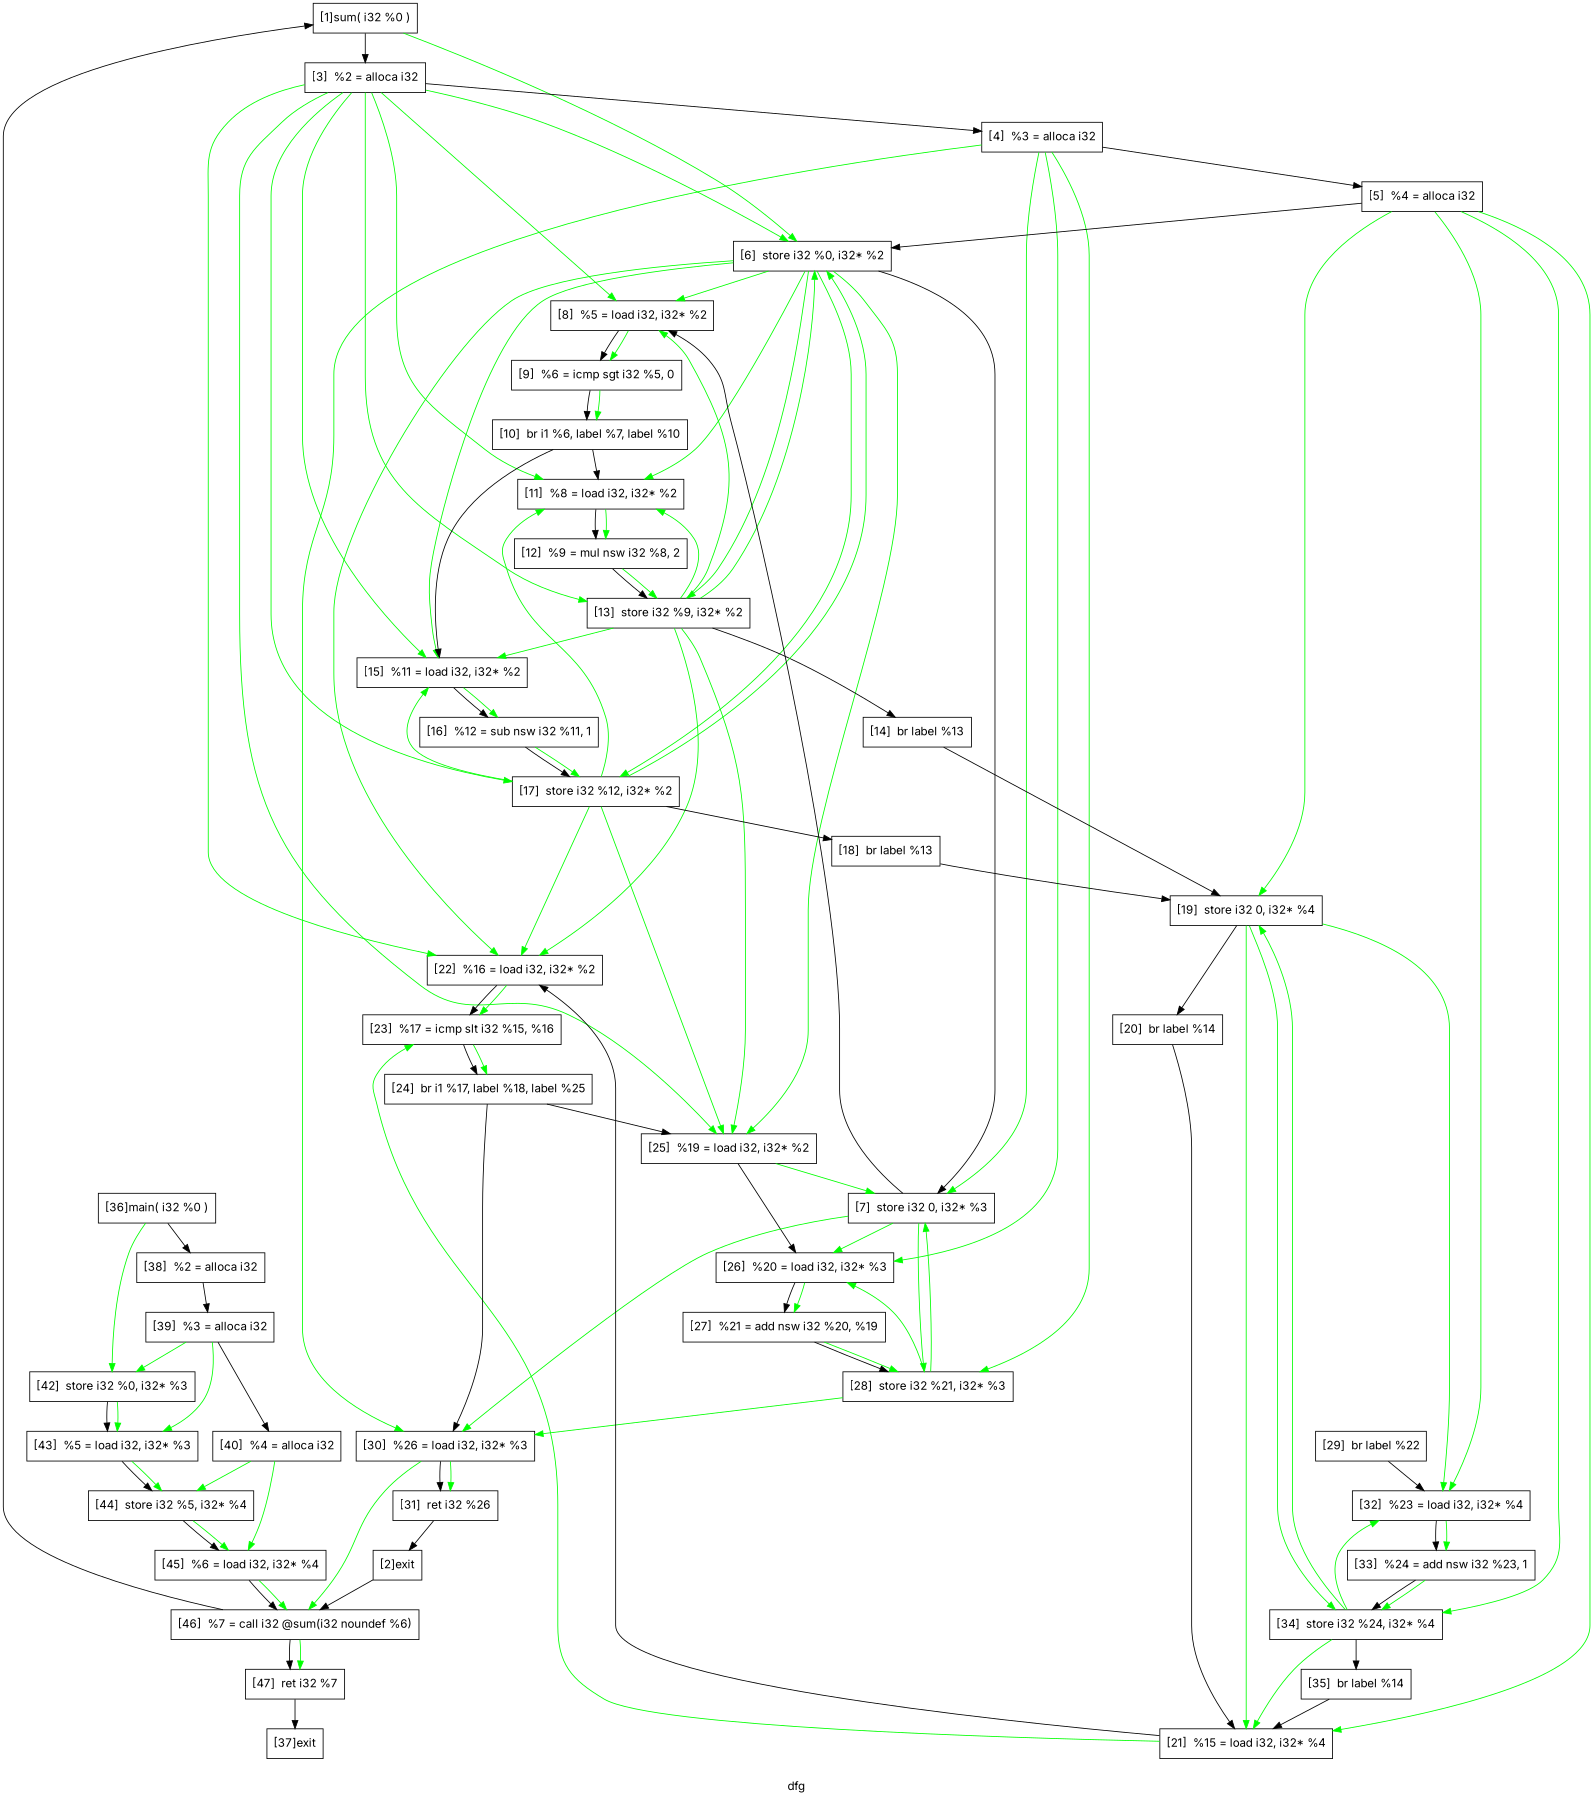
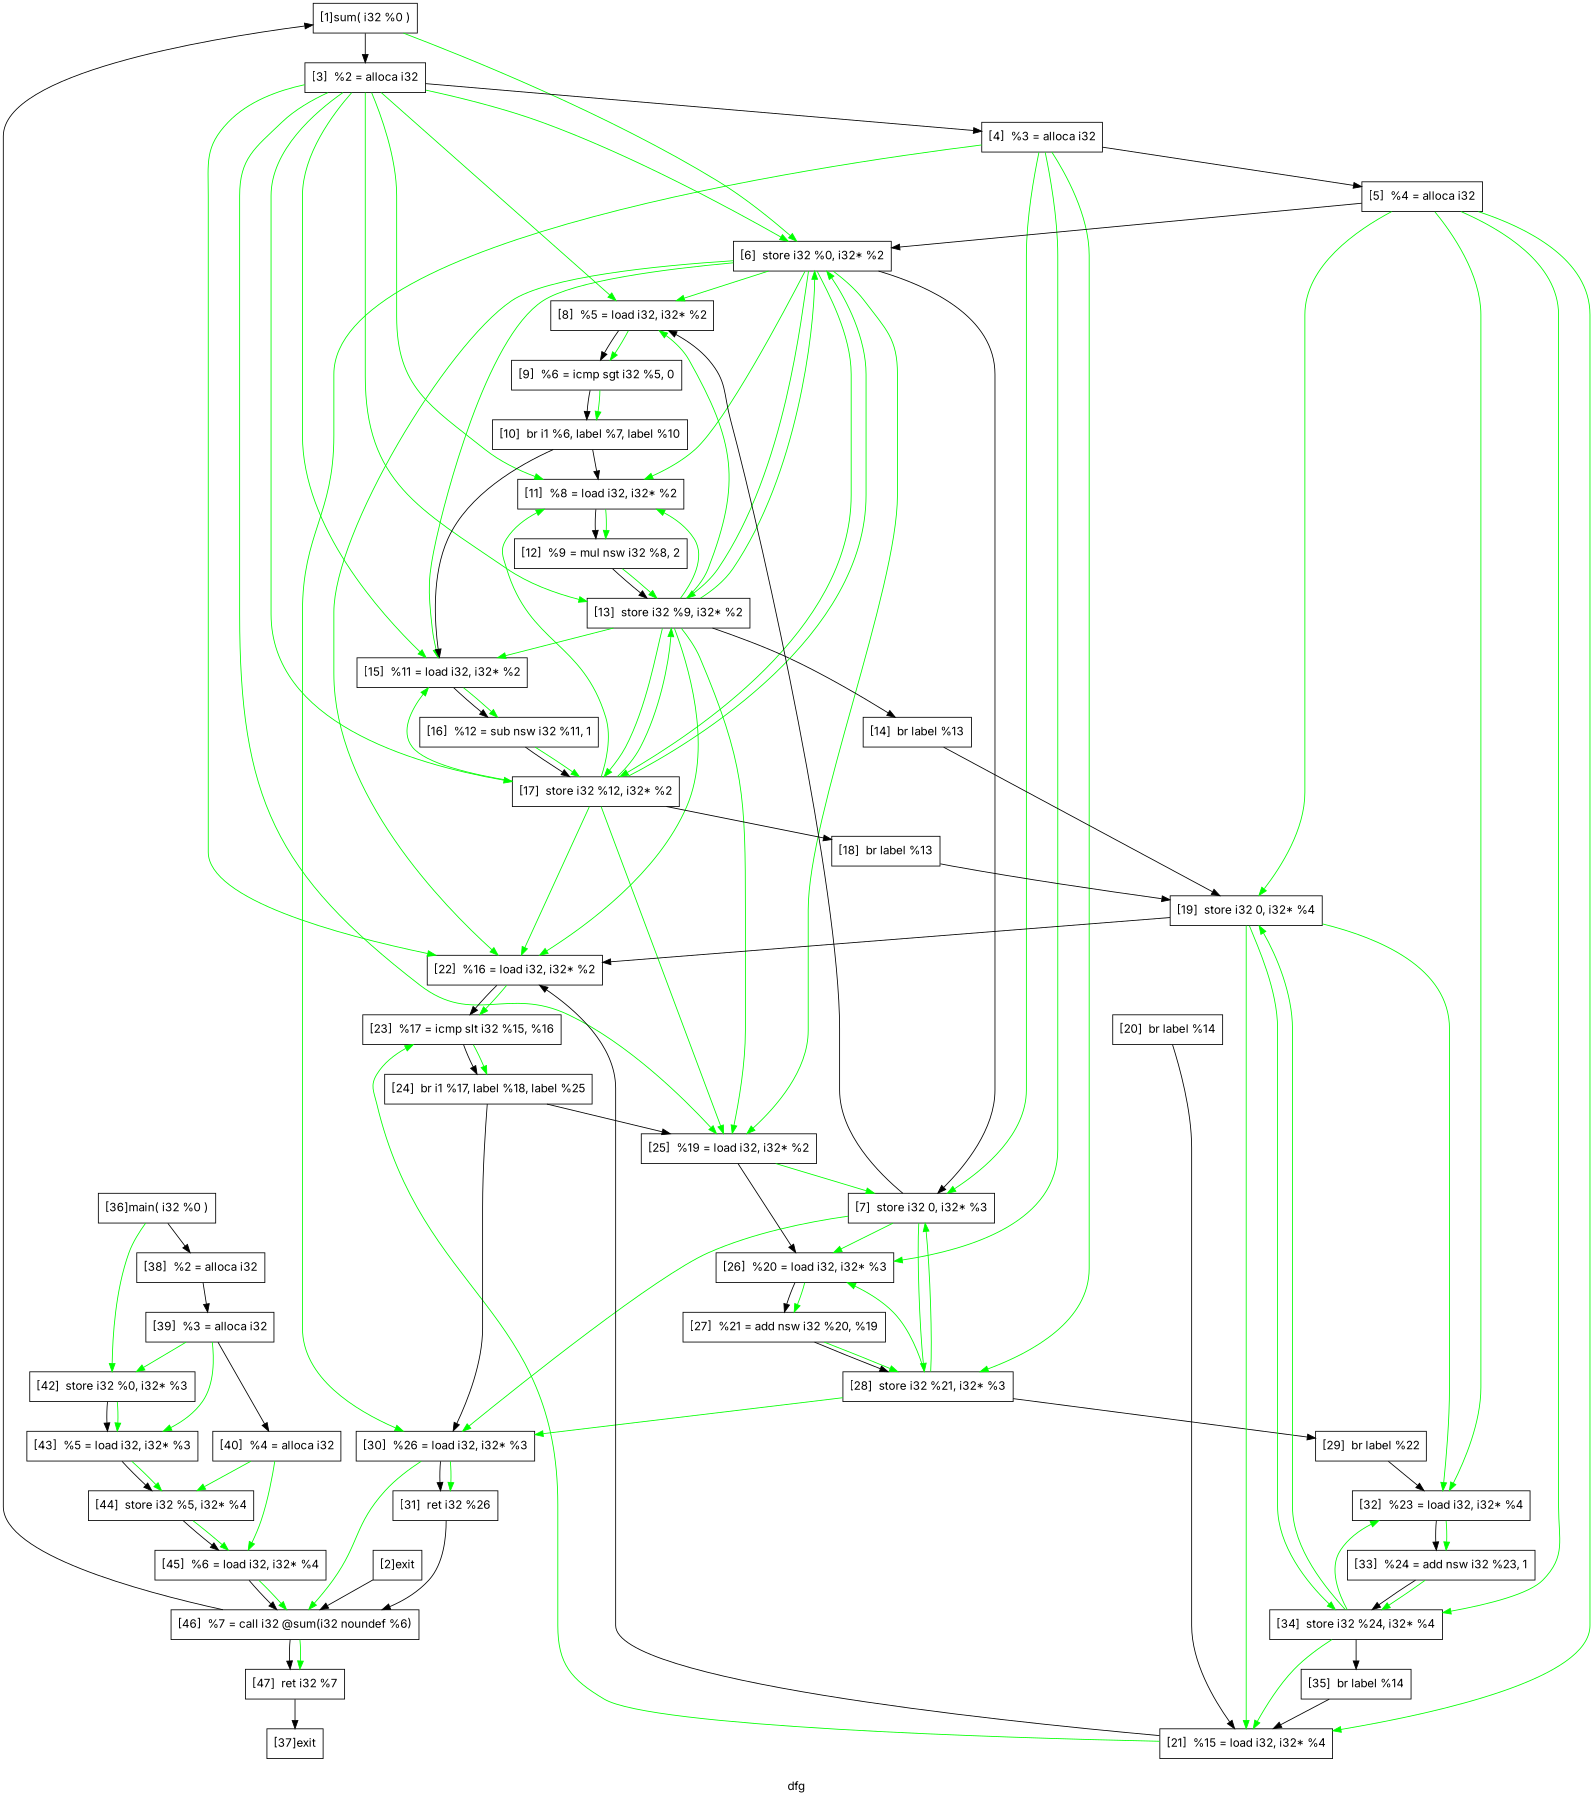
  digraph {
    fontname=Inter
    label=dfg
    node [color=black fontname=Inter shape=rectangle]
    edge [color=green fontname=Inter]
    n1 [label="[1]sum( i32 %0 )"]
    n2 [label="[3]  %2 = alloca i32"]
    n3 [label="[6]  store i32 %0, i32* %2"]
    n4 [label="[4]  %3 = alloca i32"]
    n5 [label="[8]  %5 = load i32, i32* %2"]
    n6 [label="[11]  %8 = load i32, i32* %2"]
    n7 [label="[13]  store i32 %9, i32* %2"]
    n8 [label="[15]  %11 = load i32, i32* %2"]
    n9 [label="[17]  store i32 %12, i32* %2"]
    n10 [label="[22]  %16 = load i32, i32* %2"]
    n11 [label="[25]  %19 = load i32, i32* %2"]
    n12 [label="[7]  store i32 0, i32* %3"]
    n13 [label="[2]exit"]
    n14 [label="[46]  %7 = call i32 @sum(i32 noundef %6)"]
    n15 [label="[47]  ret i32 %7"]
    n16 [label="[5]  %4 = alloca i32"]
    n17 [label="[26]  %20 = load i32, i32* %3"]
    n18 [label="[28]  store i32 %21, i32* %3"]
    n19 [label="[30]  %26 = load i32, i32* %3"]
    n20 [label="[9]  %6 = icmp sgt i32 %5, 0"]
    n21 [label="[12]  %9 = mul nsw i32 %8, 2"]
    n22 [label="[14]  br label %13"]
    n23 [label="[16]  %12 = sub nsw i32 %11, 1"]
    n24 [label="[18]  br label %13"]
    n25 [label="[23]  %17 = icmp slt i32 %15, %16"]
    n26 [label="[19]  store i32 0, i32* %4"]
    n27 [label="[21]  %15 = load i32, i32* %4"]
    n28 [label="[32]  %23 = load i32, i32* %4"]
    n29 [label="[34]  store i32 %24, i32* %4"]
    n30 [label="[27]  %21 = add nsw i32 %20, %19"]
    n31 [label="[29]  br label %22"]
    n32 [label="[31]  ret i32 %26"]
    n33 [label="[20]  br label %14"]
    n34 [label="[33]  %24 = add nsw i32 %23, 1"]
    n35 [label="[35]  br label %14"]
    n36 [label="[10]  br i1 %6, label %7, label %10"]
    n37 [label="[24]  br i1 %17, label %18, label %25"]
    n38 [label="[36]main( i32 %0 )"]
    n39 [label="[38]  %2 = alloca i32"]
    n40 [label="[42]  store i32 %0, i32* %3"]
    n41 [label="[39]  %3 = alloca i32"]
    n42 [label="[43]  %5 = load i32, i32* %3"]
    n43 [label="[37]exit"]
    n44 [label="[40]  %4 = alloca i32"]
    n45 [label="[44]  store i32 %5, i32* %4"]
    n46 [label="[45]  %6 = load i32, i32* %4"]
    n1 -> n2 [color=black]
    n1 -> n3
    n2 -> n3
    n2 -> n4 [color=black]
    n2 -> n5
    n2 -> n6
    n2 -> n7
    n2 -> n8
    n2 -> n9
    n2 -> n10
    n2 -> n11
    n3 -> n5
    n3 -> n6
    n3 -> n7
    n3 -> n8
    n3 -> n9
    n3 -> n10
    n3 -> n11
    n3 -> n12 [color=black]
    n4 -> n12
    n4 -> n16 [color=black]
    n4 -> n17
    n4 -> n18
    n4 -> n19
    n5 -> n20 [color=black]
    n5 -> n20
    n6 -> n21 [color=black]
    n6 -> n21
    n7 -> n3
    n7 -> n5
    n7 -> n6
    n7 -> n8
+   n7 -> n9
    n7 -> n10
    n7 -> n11
    n7 -> n22 [color=black]
    n8 -> n23 [color=black]
    n8 -> n23
    n9 -> n3
    n9 -> n6
+   n9 -> n7
    n9 -> n8
    n9 -> n10
    n9 -> n11
    n9 -> n24 [color=black]
    n10 -> n25 [color=black]
    n10 -> n25
    n11 -> n12
    n11 -> n17 [color=black]
    n12 -> n5 [color=black]
    n12 -> n17
    n12 -> n18
    n12 -> n19
    n13 -> n14 [color=black]
    n14 -> n1 [color=black]
    n14 -> n15 [color=black]
    n14 -> n15
    n15 -> n43 [color=black]
    n16 -> n3 [color=black]
    n16 -> n26
    n16 -> n27
    n16 -> n28
    n16 -> n29
    n17 -> n30 [color=black]
    n17 -> n30
    n18 -> n12
    n18 -> n17
    n18 -> n19
+   n18 -> n31 [color=black]
    n19 -> n14
    n19 -> n32 [color=black]
    n19 -> n32
    n20 -> n36 [color=black]
    n20 -> n36
    n21 -> n7 [color=black]
    n21 -> n7
    n22 -> n26 [color=black]
    n23 -> n9 [color=black]
    n23 -> n9
    n24 -> n26 [color=black]
    n25 -> n37 [color=black]
    n25 -> n37
    n26 -> n27
    n26 -> n28
    n26 -> n29
-   n26 -> n33 [color=black]
+   n26 -> n10 [color=black]
    n27 -> n10 [color=black]
    n27 -> n25
    n28 -> n34 [color=black]
    n28 -> n34
    n29 -> n26
    n29 -> n27
    n29 -> n28
    n29 -> n35 [color=black]
    n30 -> n18 [color=black]
    n30 -> n18
    n31 -> n28 [color=black]
-   n32 -> n13 [color=black]
+   n32 -> n14 [color=black]
    n33 -> n27 [color=black]
    n34 -> n29 [color=black]
    n34 -> n29
    n35 -> n27 [color=black]
    n36 -> n6 [color=black]
    n36 -> n8 [color=black]
    n37 -> n11 [color=black]
    n37 -> n19 [color=black]
    n38 -> n39 [color=black]
    n38 -> n40
    n39 -> n41 [color=black]
    n40 -> n42 [color=black]
    n40 -> n42
    n41 -> n40
    n41 -> n42
    n41 -> n44 [color=black]
    n42 -> n45 [color=black]
    n42 -> n45
    n44 -> n45
    n44 -> n46
    n45 -> n46 [color=black]
    n45 -> n46
    n46 -> n14 [color=black]
    n46 -> n14
  }
